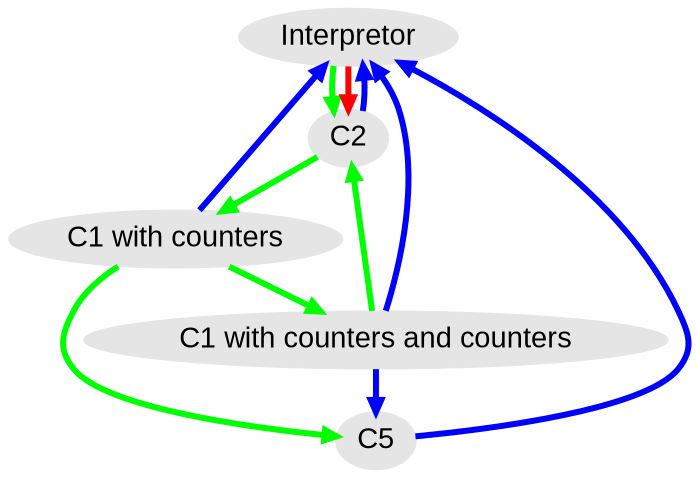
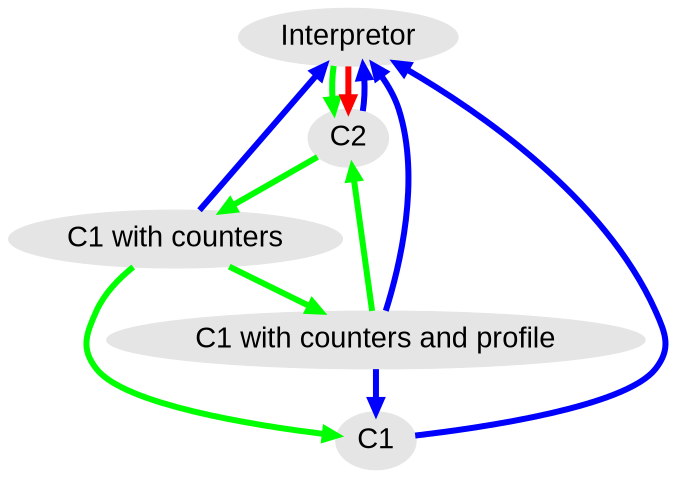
  digraph {
    node [color=gray90 fontname=Arial fontsize=24 style=filled]
    edge [color=green fontname=Times fontsize=18 penwidth=5]
    Interpretor
    C2
    "C1 with counters"
-   "C1 with counters and profile" [label="C1 with counters and counters"]
-   C1 [label=C5]
+   "C1 with counters and profile"
+   C1
    Interpretor -> C2
    Interpretor -> C2 [color=red]
    C2 -> Interpretor [color=blue]
    C2 -> "C1 with counters"
    "C1 with counters" -> Interpretor [color=blue]
    "C1 with counters" -> "C1 with counters and profile"
    "C1 with counters" -> C1
    "C1 with counters and profile" -> Interpretor [color=blue]
    "C1 with counters and profile" -> C2
    "C1 with counters and profile" -> C1 [color=blue]
    C1 -> Interpretor [color=blue]
  }
